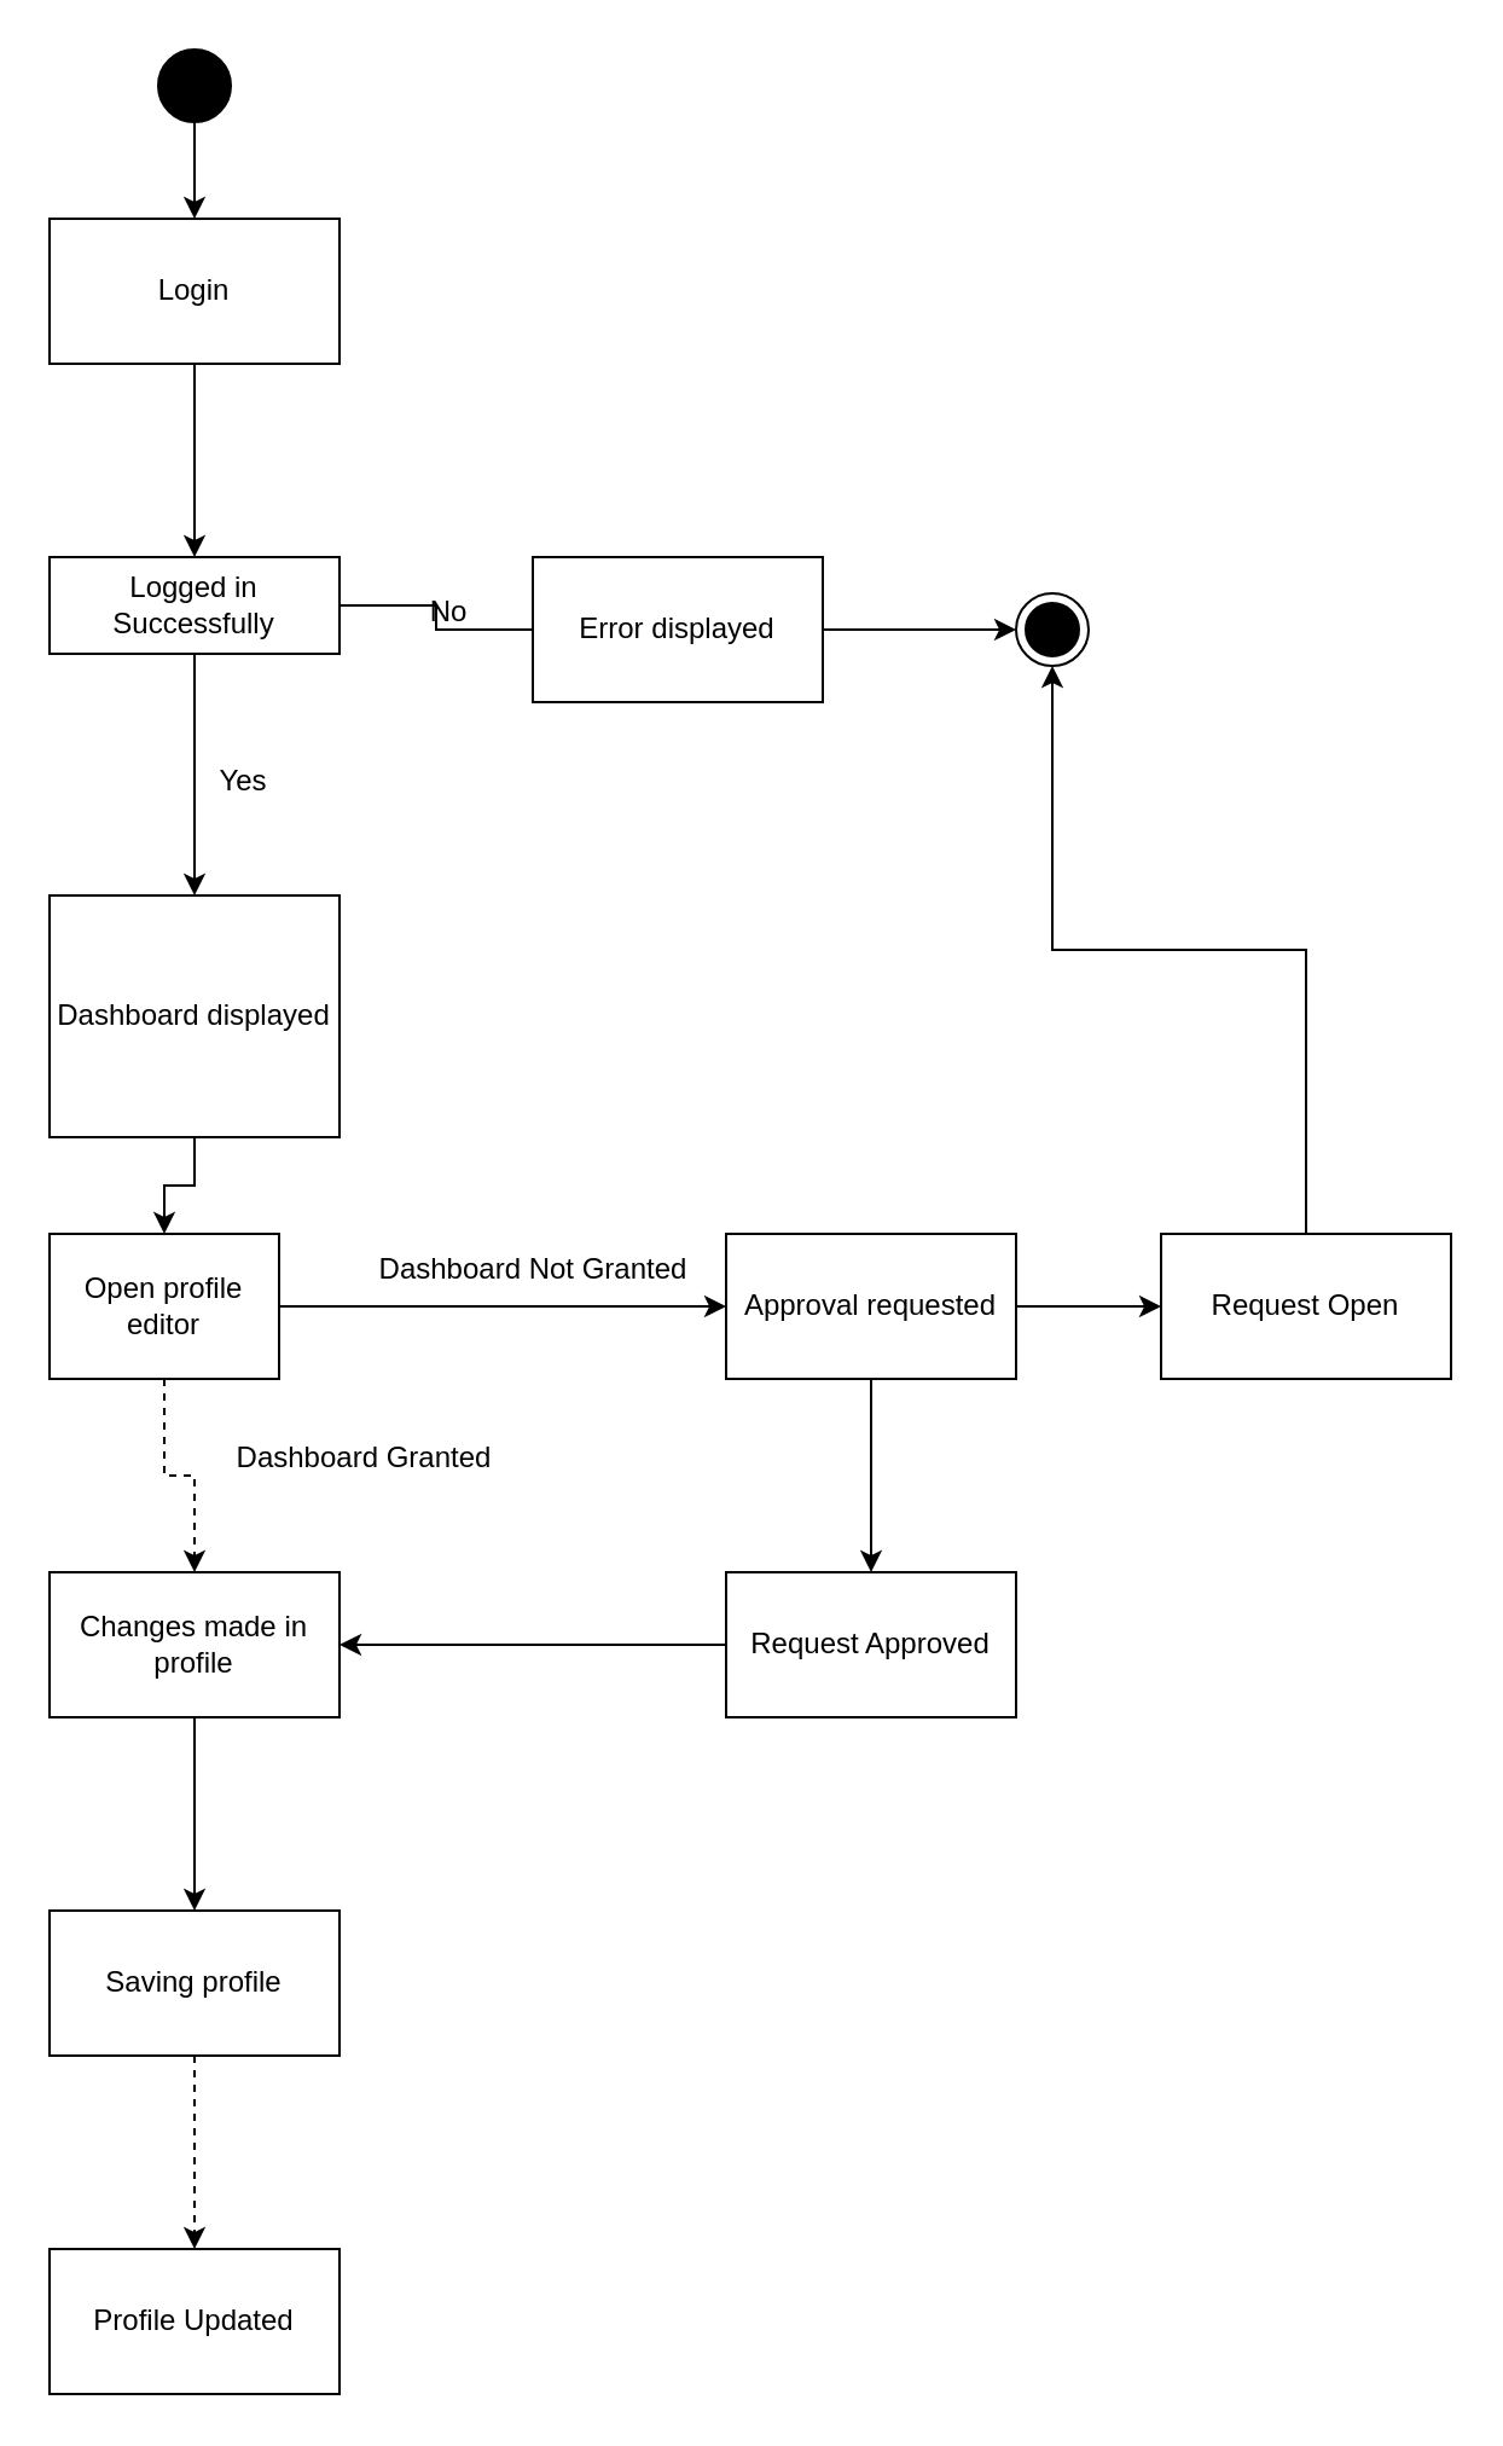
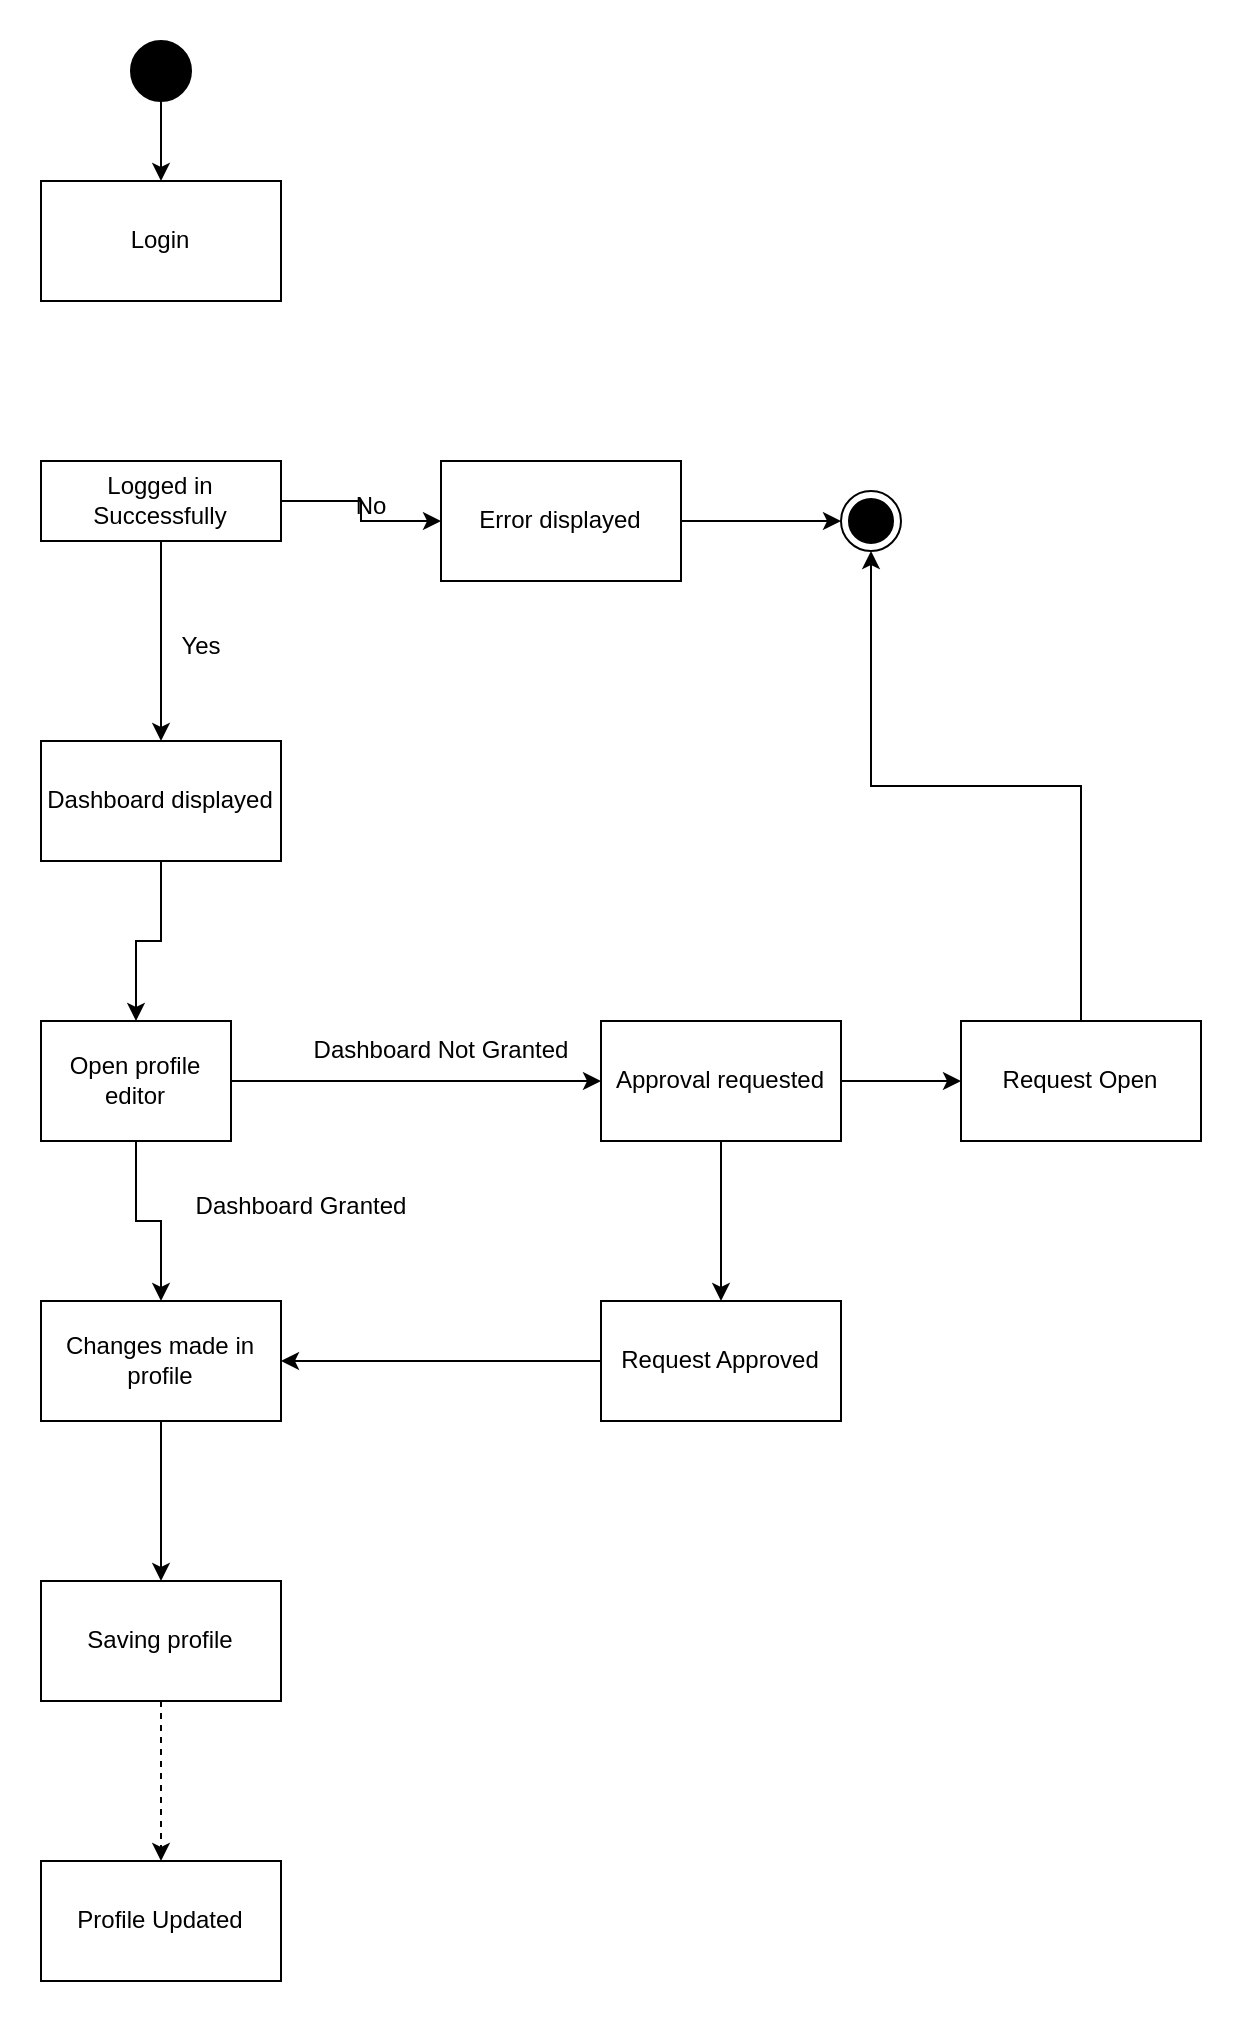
  <mxCell id="0" />
  <mxCell id="1" parent="0" />
- <mxCell id="2" value="" style="edgeStyle=orthogonalEdgeStyle;rounded=0;orthogonalLoop=1;jettySize=auto;html=1;" edge="1" parent="1" source="3" target="6"><mxGeometry relative="1" as="geometry" /></mxCell>
  <mxCell id="3" value="Login" style="whiteSpace=wrap;html=1;" vertex="1" parent="1"><mxGeometry x="20" y="90" width="120" height="60" as="geometry" /></mxCell>
- <mxCell id="4" value="" style="edgeStyle=orthogonalEdgeStyle;rounded=0;orthogonalLoop=1;jettySize=auto;html=1;endArrow=none;" edge="1" parent="1" source="6" target="8"><mxGeometry relative="1" as="geometry" /></mxCell>
+ <mxCell id="4" value="" style="edgeStyle=orthogonalEdgeStyle;rounded=0;orthogonalLoop=1;jettySize=auto;html=1;" edge="1" parent="1" source="6" target="8"><mxGeometry relative="1" as="geometry" /></mxCell>
  <mxCell id="5" value="" style="edgeStyle=orthogonalEdgeStyle;rounded=0;orthogonalLoop=1;jettySize=auto;html=1;" edge="1" parent="1" source="6" target="11"><mxGeometry relative="1" as="geometry" /></mxCell>
  <mxCell id="6" value="Logged in Successfully" style="whiteSpace=wrap;html=1;" vertex="1" parent="1"><mxGeometry x="20" y="230" width="120" height="40" as="geometry" /></mxCell>
  <mxCell id="7" style="edgeStyle=orthogonalEdgeStyle;rounded=0;orthogonalLoop=1;jettySize=auto;html=1;entryX=0;entryY=0.5;entryDx=0;entryDy=0;" edge="1" parent="1" source="8" target="15"><mxGeometry relative="1" as="geometry" /></mxCell>
  <mxCell id="8" value="Error displayed" style="whiteSpace=wrap;html=1;" vertex="1" parent="1"><mxGeometry x="220" y="230" width="120" height="60" as="geometry" /></mxCell>
  <mxCell id="9" value="No" style="text;html=1;align=center;verticalAlign=middle;resizable=0;points=[];autosize=1;strokeColor=none;fillColor=none;" vertex="1" parent="1"><mxGeometry x="164.5" y="238" width="40" height="30" as="geometry" /></mxCell>
  <mxCell id="10" value="" style="edgeStyle=orthogonalEdgeStyle;rounded=0;orthogonalLoop=1;jettySize=auto;html=1;" edge="1" parent="1" source="11" target="18"><mxGeometry relative="1" as="geometry" /></mxCell>
- <mxCell id="11" value="Dashboard displayed" style="whiteSpace=wrap;html=1;" vertex="1" parent="1"><mxGeometry x="20" y="370" width="120" height="100" as="geometry" /></mxCell>
+ <mxCell id="11" value="Dashboard displayed" style="whiteSpace=wrap;html=1;" vertex="1" parent="1"><mxGeometry x="20" y="370" width="120" height="60" as="geometry" /></mxCell>
  <mxCell id="12" value="Yes" style="text;html=1;align=center;verticalAlign=middle;resizable=0;points=[];autosize=1;strokeColor=none;fillColor=none;" vertex="1" parent="1"><mxGeometry x="80" y="308" width="40" height="30" as="geometry" /></mxCell>
  <mxCell id="13" style="edgeStyle=orthogonalEdgeStyle;rounded=0;orthogonalLoop=1;jettySize=auto;html=1;entryX=0.5;entryY=0;entryDx=0;entryDy=0;" edge="1" parent="1" source="14" target="3"><mxGeometry relative="1" as="geometry" /></mxCell>
  <mxCell id="14" value="" style="ellipse;fillColor=strokeColor;html=1;" vertex="1" parent="1"><mxGeometry x="65" y="20" width="30" height="30" as="geometry" /></mxCell>
  <mxCell id="15" value="" style="ellipse;html=1;shape=endState;fillColor=strokeColor;" vertex="1" parent="1"><mxGeometry x="420" y="245" width="30" height="30" as="geometry" /></mxCell>
- <mxCell id="16" value="" style="edgeStyle=orthogonalEdgeStyle;rounded=0;orthogonalLoop=1;jettySize=auto;html=1;dashed=1;" edge="1" parent="1" source="18" target="20"><mxGeometry relative="1" as="geometry" /></mxCell>
+ <mxCell id="16" value="" style="edgeStyle=orthogonalEdgeStyle;rounded=0;orthogonalLoop=1;jettySize=auto;html=1;" edge="1" parent="1" source="18" target="20"><mxGeometry relative="1" as="geometry" /></mxCell>
  <mxCell id="17" style="edgeStyle=orthogonalEdgeStyle;rounded=0;orthogonalLoop=1;jettySize=auto;html=1;exitX=1;exitY=0.5;exitDx=0;exitDy=0;entryX=0;entryY=0.5;entryDx=0;entryDy=0;" edge="1" parent="1" source="18" target="28"><mxGeometry relative="1" as="geometry"><mxPoint x="280" y="540" as="targetPoint" /></mxGeometry></mxCell>
  <mxCell id="18" value="Open profile editor" style="whiteSpace=wrap;html=1;" vertex="1" parent="1"><mxGeometry x="20" y="510" width="95" height="60" as="geometry" /></mxCell>
  <mxCell id="19" value="" style="edgeStyle=orthogonalEdgeStyle;rounded=0;orthogonalLoop=1;jettySize=auto;html=1;" edge="1" parent="1" source="20" target="22"><mxGeometry relative="1" as="geometry" /></mxCell>
  <mxCell id="20" value="Changes made in profile" style="whiteSpace=wrap;html=1;" vertex="1" parent="1"><mxGeometry x="20" y="650" width="120" height="60" as="geometry" /></mxCell>
  <mxCell id="21" value="" style="edgeStyle=orthogonalEdgeStyle;rounded=0;orthogonalLoop=1;jettySize=auto;html=1;dashed=1;" edge="1" parent="1" source="22" target="25"><mxGeometry relative="1" as="geometry" /></mxCell>
  <mxCell id="22" value="Saving profile" style="whiteSpace=wrap;html=1;" vertex="1" parent="1"><mxGeometry x="20" y="790" width="120" height="60" as="geometry" /></mxCell>
  <mxCell id="23" value="Dashboard Granted" style="text;html=1;align=center;verticalAlign=middle;resizable=0;points=[];autosize=1;strokeColor=none;fillColor=none;" vertex="1" parent="1"><mxGeometry x="80" y="588" width="140" height="30" as="geometry" /></mxCell>
  <mxCell id="24" value="Dashboard Not Granted" style="text;html=1;align=center;verticalAlign=middle;resizable=0;points=[];autosize=1;strokeColor=none;fillColor=none;" vertex="1" parent="1"><mxGeometry x="140" y="510" width="160" height="30" as="geometry" /></mxCell>
  <mxCell id="25" value="Profile Updated" style="whiteSpace=wrap;html=1;" vertex="1" parent="1"><mxGeometry x="20" y="930" width="120" height="60" as="geometry" /></mxCell>
  <mxCell id="26" value="" style="edgeStyle=orthogonalEdgeStyle;rounded=0;orthogonalLoop=1;jettySize=auto;html=1;" edge="1" parent="1" source="28" target="30"><mxGeometry relative="1" as="geometry" /></mxCell>
  <mxCell id="27" value="" style="edgeStyle=orthogonalEdgeStyle;rounded=0;orthogonalLoop=1;jettySize=auto;html=1;" edge="1" parent="1" source="28" target="32"><mxGeometry relative="1" as="geometry" /></mxCell>
  <mxCell id="28" value="Approval requested" style="rounded=0;whiteSpace=wrap;html=1;" vertex="1" parent="1"><mxGeometry x="300" y="510" width="120" height="60" as="geometry" /></mxCell>
  <mxCell id="29" style="edgeStyle=orthogonalEdgeStyle;rounded=0;orthogonalLoop=1;jettySize=auto;html=1;exitX=0.5;exitY=0;exitDx=0;exitDy=0;entryX=0.5;entryY=1;entryDx=0;entryDy=0;" edge="1" parent="1" source="30" target="15"><mxGeometry relative="1" as="geometry" /></mxCell>
  <mxCell id="30" value="Request Open" style="whiteSpace=wrap;html=1;rounded=0;" vertex="1" parent="1"><mxGeometry x="480" y="510" width="120" height="60" as="geometry" /></mxCell>
  <mxCell id="31" style="edgeStyle=orthogonalEdgeStyle;rounded=0;orthogonalLoop=1;jettySize=auto;html=1;exitX=0;exitY=0.5;exitDx=0;exitDy=0;" edge="1" parent="1" source="32" target="20"><mxGeometry relative="1" as="geometry" /></mxCell>
  <mxCell id="32" value="Request Approved" style="whiteSpace=wrap;html=1;rounded=0;" vertex="1" parent="1"><mxGeometry x="300" y="650" width="120" height="60" as="geometry" /></mxCell>
